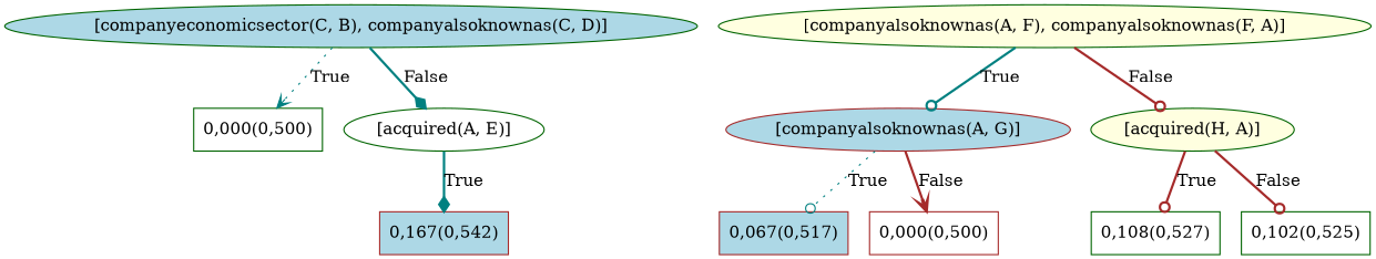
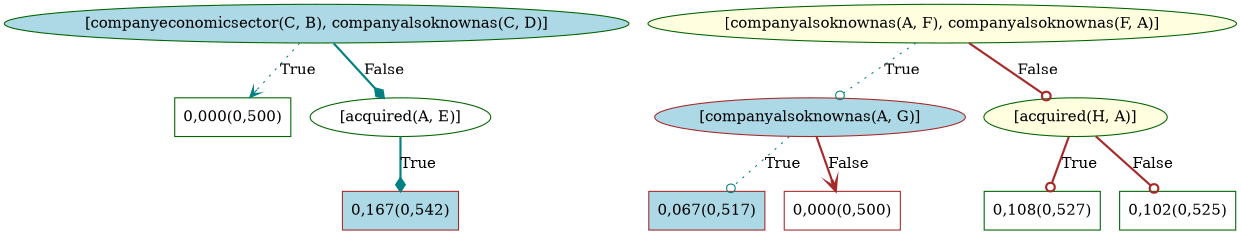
  digraph {
    node [color=darkgreen fillcolor=white style=filled shape=box]
    edge [arrowhead=odot color=teal style=bold]
    n1 [fillcolor=lightblue label="[companyeconomicsector(C, B), companyalsoknownas(C, D)]" shape=""]
    n2 [label="0,000(0,500)"]
    n3 [label="[acquired(A, E)]" shape=""]
    n4 [color=brown fillcolor=lightblue label="0,167(0,542)"]
    n5 [fillcolor=lightyellow label="[companyalsoknownas(A, F), companyalsoknownas(F, A)]" shape=""]
    n6 [color=brown fillcolor=lightblue label="[companyalsoknownas(A, G)]" shape=""]
    n7 [fillcolor=lightyellow label="[acquired(H, A)]" shape=""]
    n8 [color=brown fillcolor=lightblue label="0,067(0,517)"]
    n9 [color=brown label="0,000(0,500)"]
    n10 [label="0,108(0,527)"]
    n11 [label="0,102(0,525)"]
    n1 -> n2 [arrowhead=vee label=True style=dotted]
    n1 -> n3 [arrowhead=diamond label=False]
    n3 -> n4 [arrowhead=diamond label=True]
-   n5 -> n6 [label=True]
+   n5 -> n6 [label=True style=dotted]
    n5 -> n7 [color=brown label=False]
    n6 -> n8 [label=True style=dotted]
    n6 -> n9 [arrowhead=vee color=brown label=False]
    n7 -> n10 [color=brown label=True]
    n7 -> n11 [color=brown label=False]
  }
